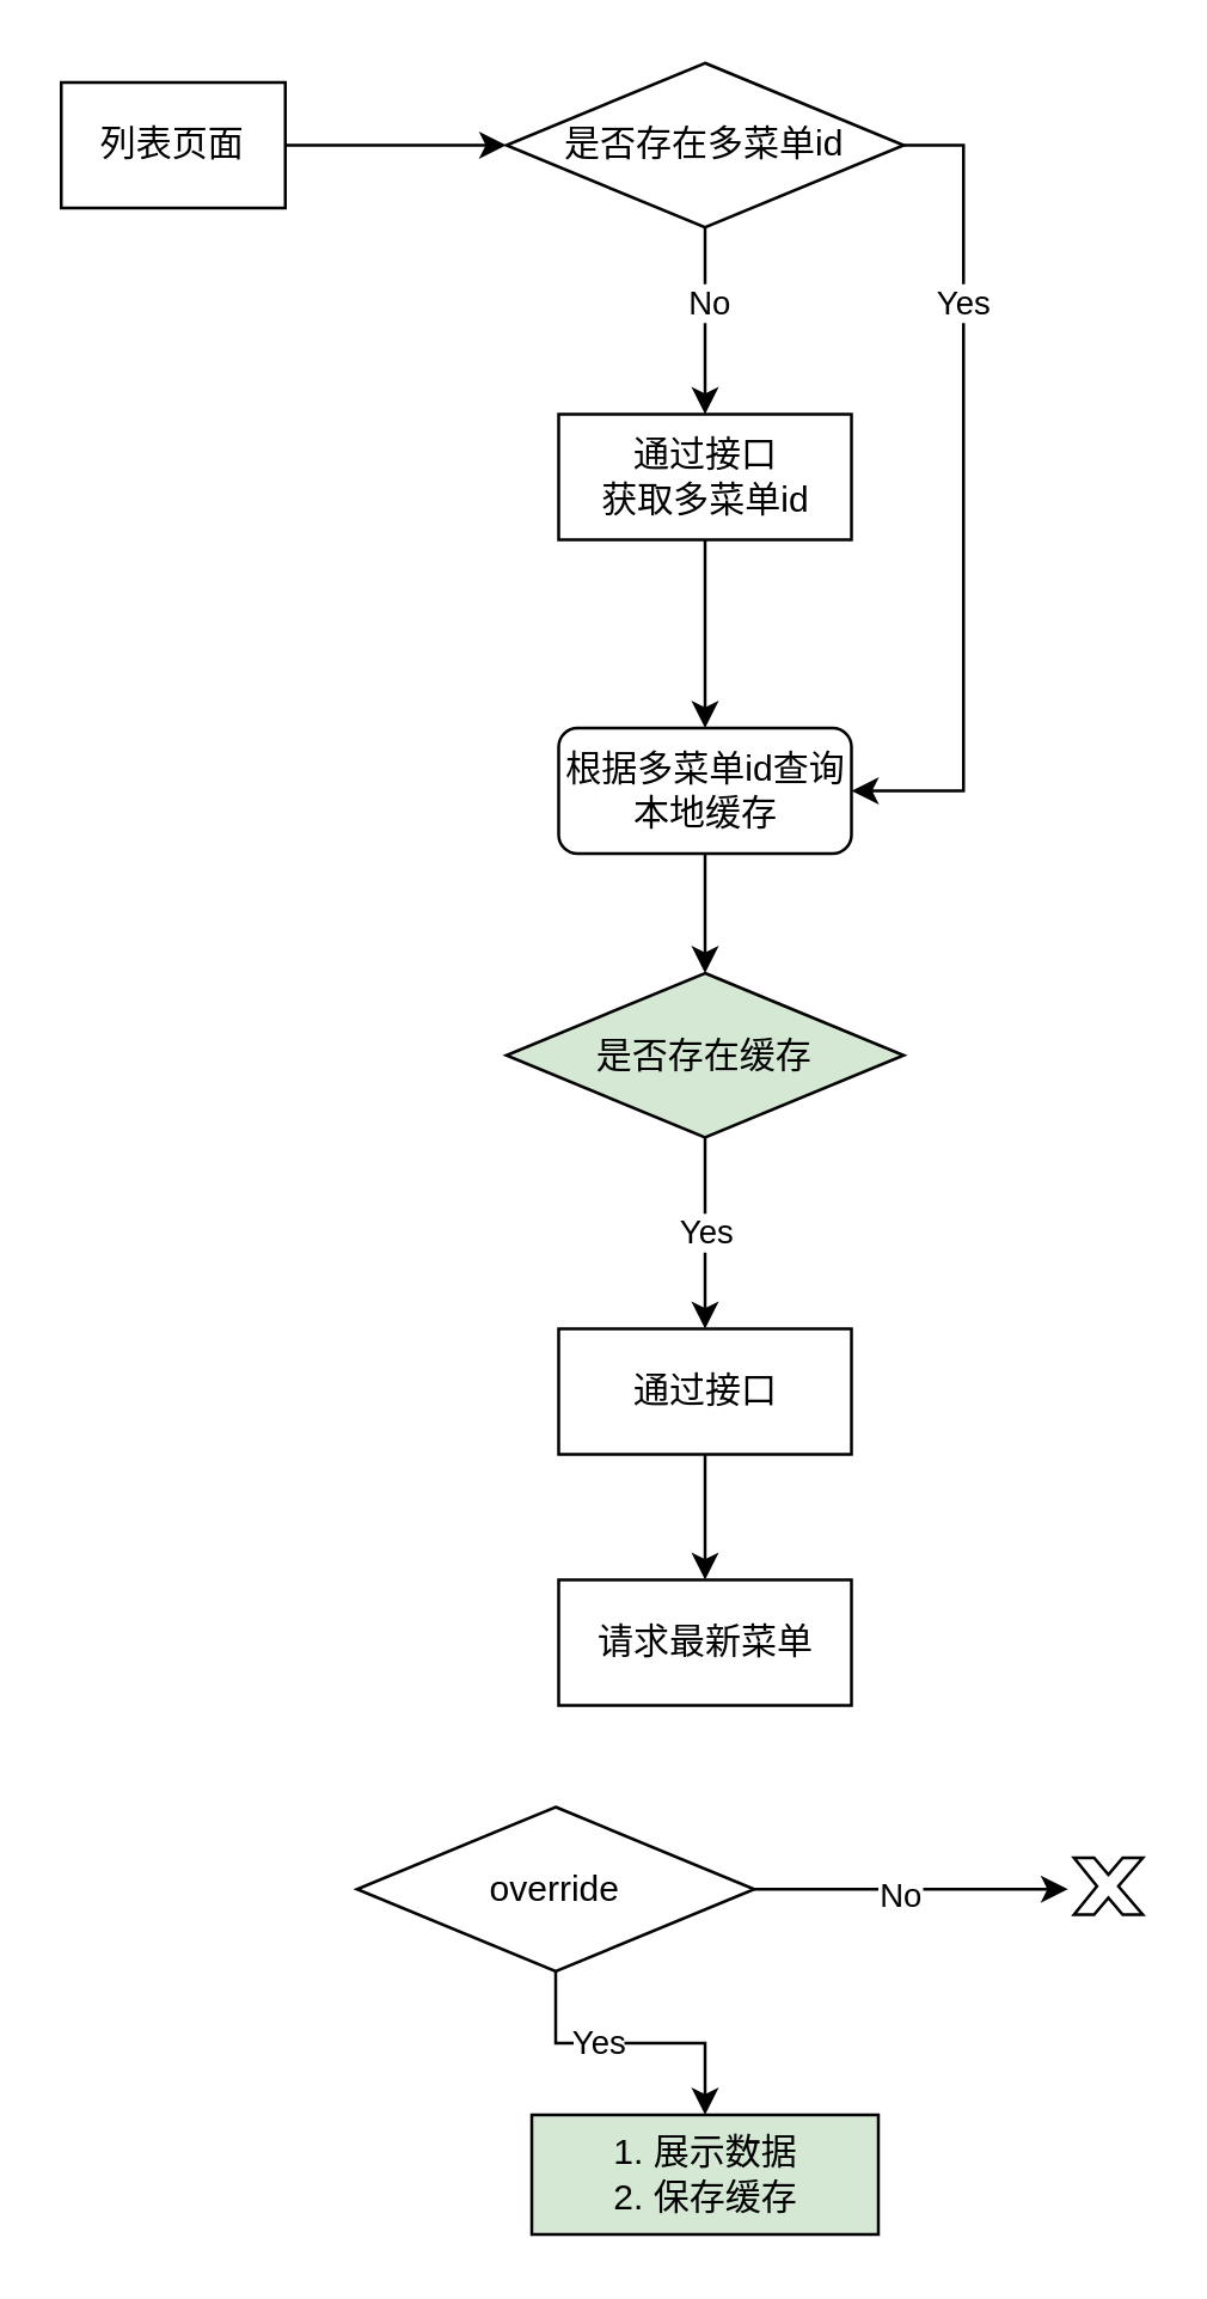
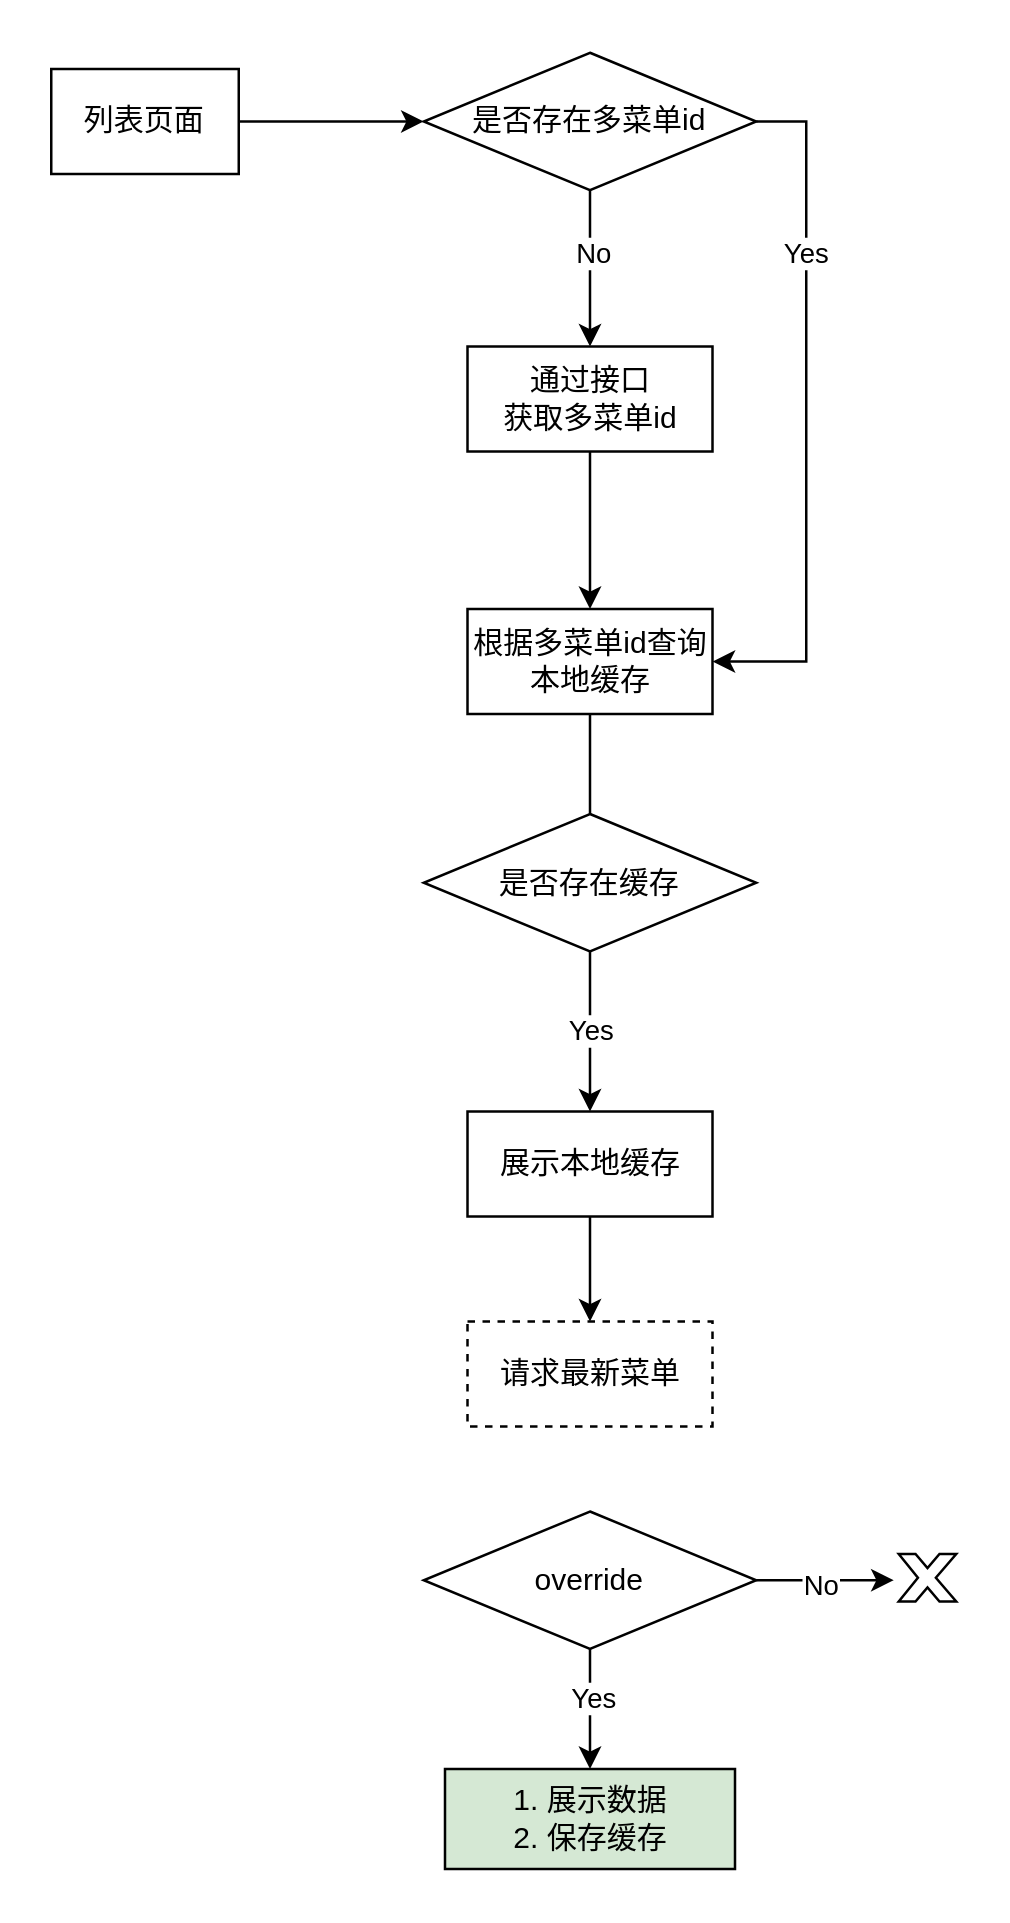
  <mxCell id="0" />
  <mxCell id="1" parent="0" />
  <mxCell id="2" style="edgeStyle=orthogonalEdgeStyle;rounded=0;orthogonalLoop=1;jettySize=auto;html=1;exitX=1;exitY=0.5;exitDx=0;exitDy=0;entryX=0;entryY=0.5;entryDx=0;entryDy=0;" edge="1" parent="1" source="3" target="8"><mxGeometry relative="1" as="geometry" /></mxCell>
  <mxCell id="3" value="列表页面" style="rounded=0;whiteSpace=wrap;html=1;" vertex="1" parent="1"><mxGeometry x="20" y="27" width="75" height="42" as="geometry" /></mxCell>
  <mxCell id="4" style="edgeStyle=orthogonalEdgeStyle;rounded=0;orthogonalLoop=1;jettySize=auto;html=1;exitX=0.5;exitY=1;exitDx=0;exitDy=0;" edge="1" parent="1" source="8" target="10"><mxGeometry relative="1" as="geometry" /></mxCell>
  <mxCell id="5" value="No" style="edgeLabel;html=1;align=center;verticalAlign=middle;resizable=0;points=[];" vertex="1" connectable="0" parent="4"><mxGeometry x="-0.22" y="1" relative="1" as="geometry"><mxPoint y="1" as="offset" /></mxGeometry></mxCell>
  <mxCell id="6" style="edgeStyle=orthogonalEdgeStyle;rounded=0;orthogonalLoop=1;jettySize=auto;html=1;exitX=1;exitY=0.5;exitDx=0;exitDy=0;entryX=1;entryY=0.5;entryDx=0;entryDy=0;" edge="1" parent="1" source="8" target="12"><mxGeometry relative="1" as="geometry" /></mxCell>
  <mxCell id="7" value="Yes" style="edgeLabel;html=1;align=center;verticalAlign=middle;resizable=0;points=[];" vertex="1" connectable="0" parent="6"><mxGeometry x="-0.43" y="-1" relative="1" as="geometry"><mxPoint y="-6" as="offset" /></mxGeometry></mxCell>
  <mxCell id="8" value="是否存在多菜单id" style="rhombus;whiteSpace=wrap;html=1;" vertex="1" parent="1"><mxGeometry x="169" y="20.5" width="133" height="55" as="geometry" /></mxCell>
  <mxCell id="9" style="edgeStyle=orthogonalEdgeStyle;rounded=0;orthogonalLoop=1;jettySize=auto;html=1;exitX=0.5;exitY=1;exitDx=0;exitDy=0;" edge="1" parent="1" source="10" target="12"><mxGeometry relative="1" as="geometry" /></mxCell>
  <mxCell id="10" value="通过接口&lt;div&gt;获取多菜单id&lt;/div&gt;" style="rounded=0;whiteSpace=wrap;html=1;" vertex="1" parent="1"><mxGeometry x="186.5" y="138" width="98" height="42" as="geometry" /></mxCell>
- <mxCell id="11" style="edgeStyle=orthogonalEdgeStyle;rounded=0;orthogonalLoop=1;jettySize=auto;html=1;" edge="1" parent="1" source="12" target="16"><mxGeometry relative="1" as="geometry" /></mxCell>
- <mxCell id="12" value="根据多菜单id查询本地缓存" style="whiteSpace=wrap;html=1;rounded=1;" vertex="1" parent="1"><mxGeometry x="186.5" y="243" width="98" height="42" as="geometry" /></mxCell>
+ <mxCell id="11" style="edgeStyle=orthogonalEdgeStyle;rounded=0;orthogonalLoop=1;jettySize=auto;html=1;endArrow=none;" edge="1" parent="1" source="12" target="16"><mxGeometry relative="1" as="geometry" /></mxCell>
+ <mxCell id="12" value="根据多菜单id查询本地缓存" style="rounded=0;whiteSpace=wrap;html=1;" vertex="1" parent="1"><mxGeometry x="186.5" y="243" width="98" height="42" as="geometry" /></mxCell>
  <mxCell id="13" style="edgeStyle=orthogonalEdgeStyle;rounded=0;orthogonalLoop=1;jettySize=auto;html=1;exitX=0.5;exitY=1;exitDx=0;exitDy=0;entryX=0.5;entryY=0;entryDx=0;entryDy=0;" edge="1" parent="1" source="14" target="17"><mxGeometry relative="1" as="geometry" /></mxCell>
- <mxCell id="14" value="通过接口" style="rounded=0;whiteSpace=wrap;html=1;" vertex="1" parent="1"><mxGeometry x="186.5" y="444" width="98" height="42" as="geometry" /></mxCell>
+ <mxCell id="14" value="展示本地缓存" style="rounded=0;whiteSpace=wrap;html=1;" vertex="1" parent="1"><mxGeometry x="186.5" y="444" width="98" height="42" as="geometry" /></mxCell>
  <mxCell id="15" value="Yes" style="edgeStyle=orthogonalEdgeStyle;rounded=0;orthogonalLoop=1;jettySize=auto;html=1;exitX=0.5;exitY=1;exitDx=0;exitDy=0;" edge="1" parent="1" source="16" target="14"><mxGeometry relative="1" as="geometry" /></mxCell>
- <mxCell id="16" value="是否存在缓存" style="rhombus;whiteSpace=wrap;html=1;fillColor=#d5e8d4;" vertex="1" parent="1"><mxGeometry x="169" y="325" width="133" height="55" as="geometry" /></mxCell>
- <mxCell id="17" value="请求最新菜单" style="rounded=0;whiteSpace=wrap;html=1;" vertex="1" parent="1"><mxGeometry x="186.5" y="528" width="98" height="42" as="geometry" /></mxCell>
+ <mxCell id="16" value="是否存在缓存" style="rhombus;whiteSpace=wrap;html=1;" vertex="1" parent="1"><mxGeometry x="169" y="325" width="133" height="55" as="geometry" /></mxCell>
+ <mxCell id="17" value="请求最新菜单" style="rounded=0;whiteSpace=wrap;html=1;dashed=1;" vertex="1" parent="1"><mxGeometry x="186.5" y="528" width="98" height="42" as="geometry" /></mxCell>
  <mxCell id="18" value="&lt;div&gt;1. 展示数据&lt;/div&gt;2. 保存缓存" style="rounded=0;whiteSpace=wrap;html=1;fillColor=#d5e8d4;" vertex="1" parent="1"><mxGeometry x="177.5" y="707" width="116" height="40" as="geometry" /></mxCell>
  <mxCell id="19" style="edgeStyle=orthogonalEdgeStyle;rounded=0;orthogonalLoop=1;jettySize=auto;html=1;exitX=0.5;exitY=1;exitDx=0;exitDy=0;entryX=0.5;entryY=0;entryDx=0;entryDy=0;" edge="1" parent="1" source="23" target="18"><mxGeometry relative="1" as="geometry" /></mxCell>
  <mxCell id="20" value="Yes" style="edgeLabel;html=1;align=center;verticalAlign=middle;resizable=0;points=[];" vertex="1" connectable="0" parent="19"><mxGeometry x="-0.22" y="1" relative="1" as="geometry"><mxPoint as="offset" /></mxGeometry></mxCell>
  <mxCell id="21" style="edgeStyle=orthogonalEdgeStyle;rounded=0;orthogonalLoop=1;jettySize=auto;html=1;" edge="1" parent="1" source="23"><mxGeometry relative="1" as="geometry"><mxPoint x="357" y="631.5" as="targetPoint" /></mxGeometry></mxCell>
  <mxCell id="22" value="No" style="edgeLabel;html=1;align=center;verticalAlign=middle;resizable=0;points=[];" vertex="1" connectable="0" parent="21"><mxGeometry x="-0.099" y="-1" relative="1" as="geometry"><mxPoint y="1" as="offset" /></mxGeometry></mxCell>
- <mxCell id="23" value="override" style="rhombus;whiteSpace=wrap;html=1;" vertex="1" parent="1"><mxGeometry x="119" y="604" width="133" height="55" as="geometry" /></mxCell>
+ <mxCell id="23" value="override" style="rhombus;whiteSpace=wrap;html=1;" vertex="1" parent="1"><mxGeometry x="169" y="604" width="133" height="55" as="geometry" /></mxCell>
  <mxCell id="24" value="" style="verticalLabelPosition=bottom;verticalAlign=top;html=1;shape=mxgraph.basic.x" vertex="1" parent="1"><mxGeometry x="359" y="621" width="23" height="19" as="geometry" /></mxCell>
